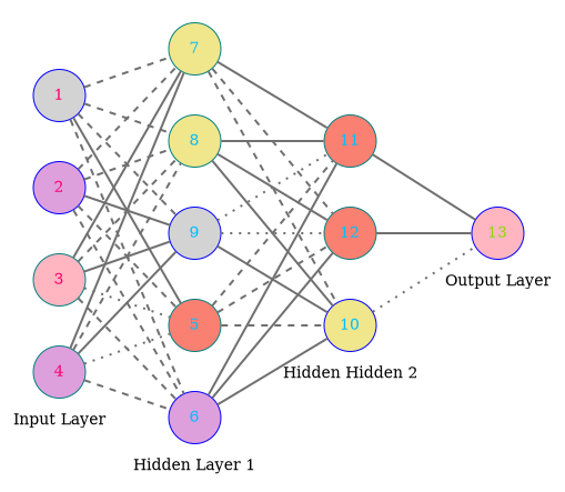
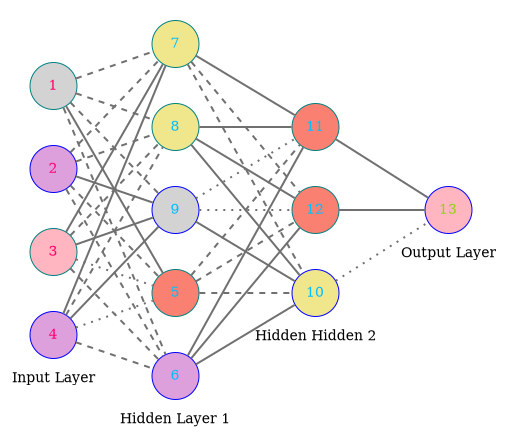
  digraph {
    arrowShape=none
    nodesep=0.5
    rankdir=LR
    ranksep=0
    splines=false
    node [color=blue fillcolor=plum fontcolor="#01BEFE" shape=circle style=filled]
    edge [arrowhead=none color="#707070" penwidth=2 style=dashed]
-   1 [fillcolor=lightgrey fontcolor="#FF006D" width=0.65]
+   1 [color=teal fillcolor=lightgrey fontcolor="#FF006D" width=0.65]
    2 [fontcolor="#FF006D" width=0.65]
    3 [color=teal fillcolor=lightpink fontcolor="#FF006D" width=0.65]
-   4 [color=teal fontcolor="#FF006D" width=0.65]
+   4 [fontcolor="#FF006D" width=0.65]
    5 [color=teal fillcolor=salmon width=0.65]
    6 [width=0.65]
    7 [color=teal fillcolor=khaki width=0.65]
    8 [color=teal fillcolor=khaki width=0.65]
    9 [fillcolor=lightgrey width=0.65]
    10 [fillcolor=khaki width=0.65]
    11 [color=teal fillcolor=salmon width=0.65]
    12 [color=teal fillcolor=salmon width=0.65]
    13 [fillcolor=lightpink fontcolor="#93D30C" width=0.65]
    subgraph cluster_1 {
      color=white
      label="Input Layer"
      labeljust=1
      labelloc=bottom
      rank=same
      1
      2
      3
      4
    }
    subgraph cluster_2 {
      color=white
      label="Hidden Layer 1"
      labeljust=right
      labelloc=b
      rank=same
      5
      6
      7
      8
      9
    }
    subgraph cluster_3 {
      color=white
      label="Hidden Hidden 2"
      labeljust=right
      labelloc=b
      rank=same
      10
      11
      12
    }
    subgraph cluster_4 {
      color=white
      label="Output Layer"
      labeljust=1
      labelloc=bottom
      rank=same
      13
    }
    1 -> 5 [style=solid]
    1 -> 6
    1 -> 7
    1 -> 8
    1 -> 9
    2 -> 5
    2 -> 6
    2 -> 7
    2 -> 8
    2 -> 9 [style=solid]
    3 -> 5 [style=dotted]
    3 -> 6
    3 -> 7 [style=solid]
    3 -> 8
    3 -> 9 [style=solid]
    4 -> 5 [style=dotted]
    4 -> 6
    4 -> 7 [style=solid]
    4 -> 8
    4 -> 9 [style=solid]
    5 -> 10
    5 -> 11
    5 -> 12
    6 -> 10 [style=solid]
    6 -> 11 [style=solid]
    6 -> 12 [style=solid]
    7 -> 10
    7 -> 11 [style=solid]
    7 -> 12
    8 -> 10 [style=solid]
    8 -> 11 [style=solid]
    8 -> 12 [style=solid]
    9 -> 10 [style=solid]
    9 -> 11 [style=dotted]
    9 -> 12 [style=dotted]
    10 -> 13 [style=dotted]
    11 -> 13 [style=solid]
    12 -> 13 [style=solid]
  }
